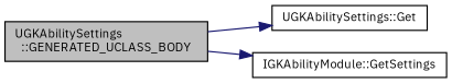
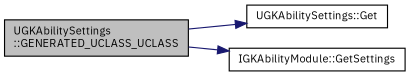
  digraph {
    fontname="IBM Plex Sans"
    rankdir=LR
    node [color=black fillcolor=white fontname="IBM Plex Sans" fontsize=10 shape=record style=filled]
    edge [color=midnightblue fontname="IBM Plex Sans" fontsize=10 labelfontname=Helvetica labelfontsize=10 style=solid]
-   n1 [fillcolor=grey75 fontcolor=black height=0.2 label="UGKAbilitySettings\l::GENERATED_UCLASS_BODY" width=0.4]
+   n1 [fillcolor=grey75 fontcolor=black height=0.2 label="UGKAbilitySettings\l::GENERATED_UCLASS_UCLASS" width=0.4]
    n2 [height=0.2 label="UGKAbilitySettings::Get" width=0.4]
    n3 [height=0.2 label="IGKAbilityModule::GetSettings" width=0.4]
    n1 -> n2
    n1 -> n3
  }
